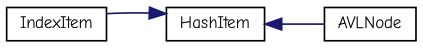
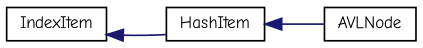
  digraph {
    fontname="Comic Neue"
    rankdir=LR
    node [color=black fillcolor=white fontname="Comic Neue" fontsize=10 shape=record style=filled]
    edge [color=midnightblue dir=back fontname="Comic Neue" fontsize=10 labelfontname=Helvetica labelfontsize=10 style=solid]
    n1 [height=0.2 label=IndexItem width=0.4]
    n2 [height=0.2 label=HashItem width=0.4]
    n3 [height=0.2 label=AVLNode width=0.4]
-   n2 -> n1
+   n1 -> n2
    n2 -> n3
  }
